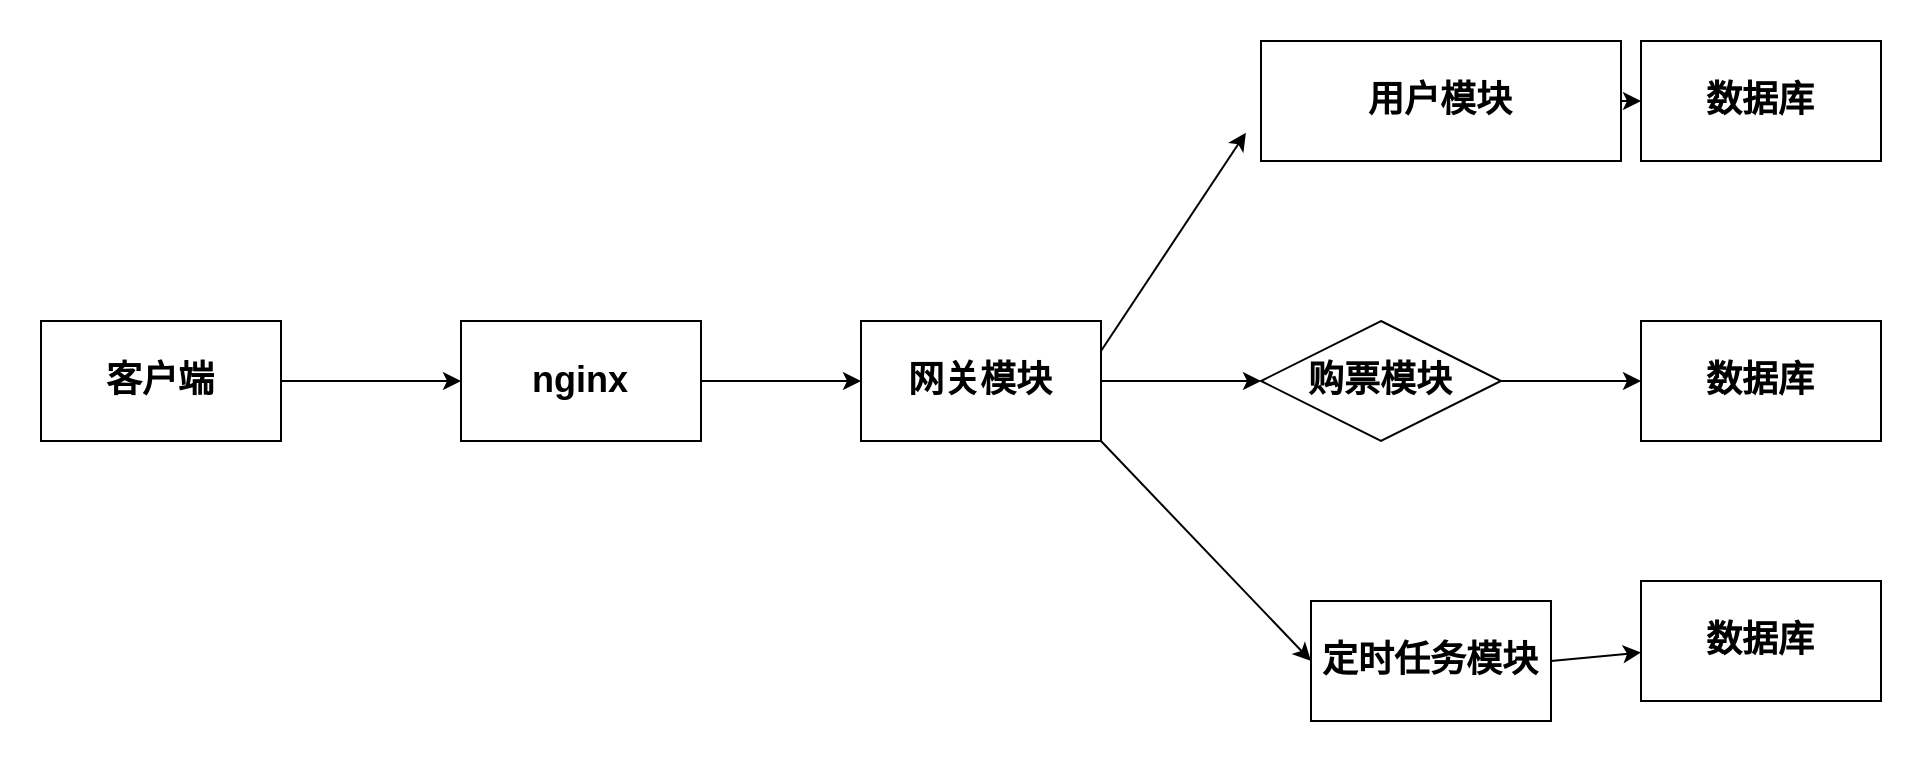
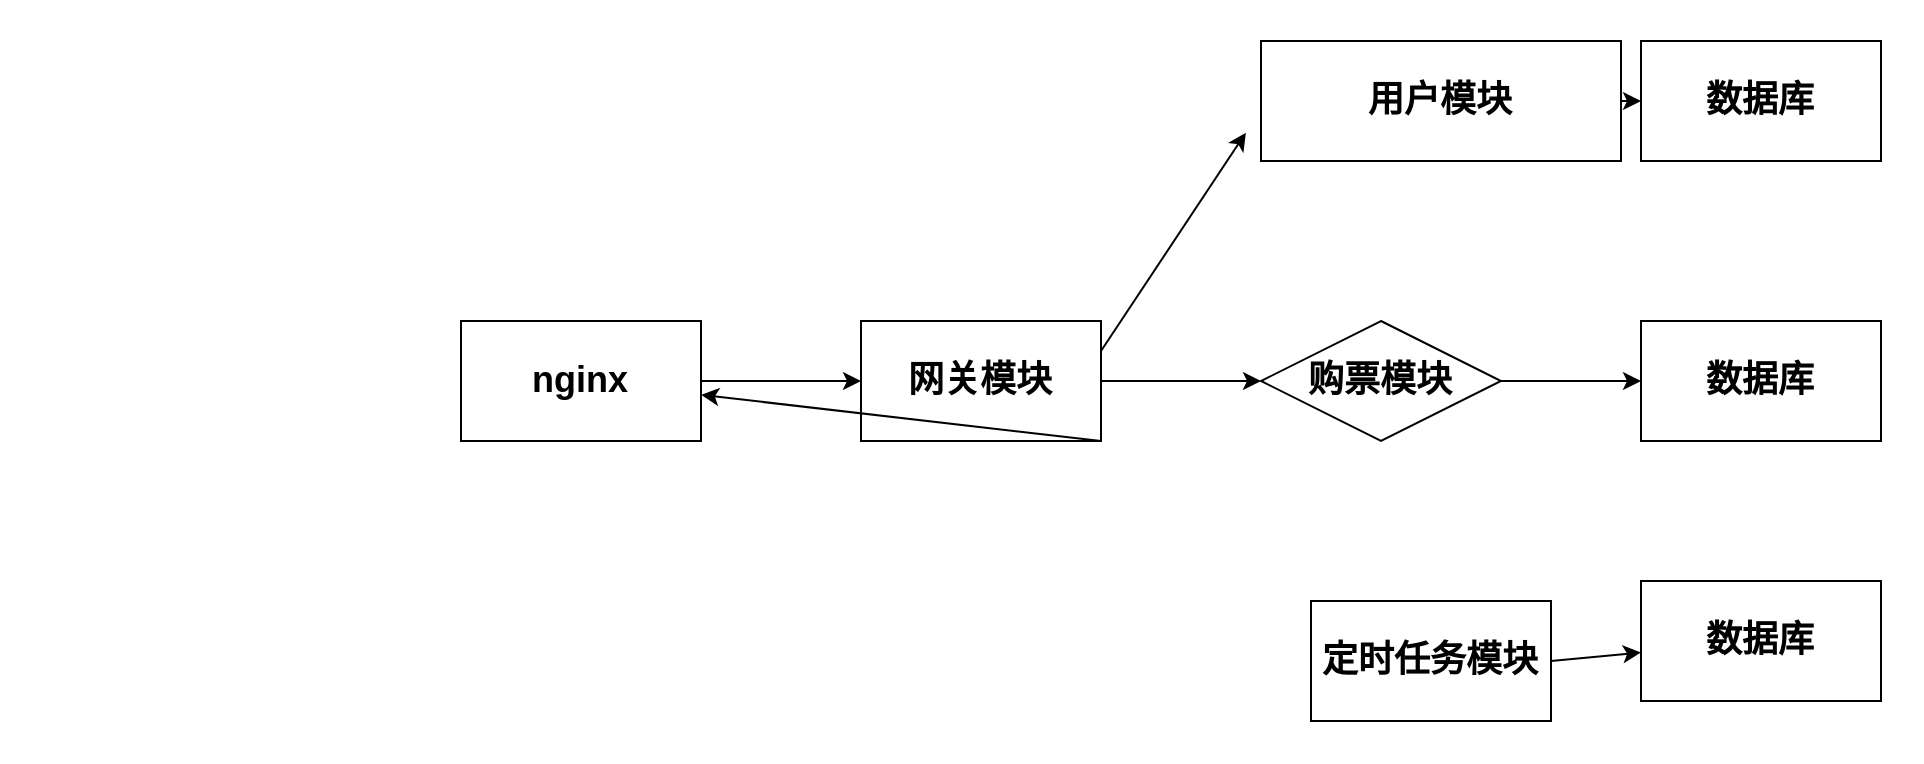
  <mxCell id="0" />
  <mxCell id="1" parent="0" />
- <mxCell id="2" value="&lt;h2&gt;客户端&lt;/h2&gt;" style="rounded=0;whiteSpace=wrap;html=1;" vertex="1" parent="1"><mxGeometry x="20" y="160" width="120" height="60" as="geometry" /></mxCell>
  <mxCell id="3" value="&lt;h2&gt;nginx&lt;/h2&gt;" style="rounded=0;whiteSpace=wrap;html=1;" vertex="1" parent="1"><mxGeometry x="230" y="160" width="120" height="60" as="geometry" /></mxCell>
- <mxCell id="4" value="" style="endArrow=classic;html=1;rounded=0;exitX=1;exitY=0.5;exitDx=0;exitDy=0;entryX=0;entryY=0.5;entryDx=0;entryDy=0;" edge="1" parent="1" source="2" target="3"><mxGeometry width="50" height="50" relative="1" as="geometry"><mxPoint x="510" y="260" as="sourcePoint" /><mxPoint x="560" y="210" as="targetPoint" /></mxGeometry></mxCell>
  <mxCell id="5" value="" style="endArrow=classic;html=1;rounded=0;" edge="1" parent="1" source="3"><mxGeometry width="50" height="50" relative="1" as="geometry"><mxPoint x="510" y="260" as="sourcePoint" /><mxPoint x="430" y="190" as="targetPoint" /></mxGeometry></mxCell>
  <mxCell id="6" value="&lt;h2&gt;网关模块&lt;/h2&gt;" style="rounded=0;whiteSpace=wrap;html=1;" vertex="1" parent="1"><mxGeometry x="430" y="160" width="120" height="60" as="geometry" /></mxCell>
  <mxCell id="7" value="&lt;h2&gt;用户模块&lt;/h2&gt;" style="rounded=0;whiteSpace=wrap;html=1;" vertex="1" parent="1"><mxGeometry x="630" y="20" width="180" height="60" as="geometry" /></mxCell>
  <mxCell id="8" value="&lt;h2&gt;购票模块&lt;/h2&gt;" style="rhombus;whiteSpace=wrap;html=1;" vertex="1" parent="1"><mxGeometry x="630" y="160" width="120" height="60" as="geometry" /></mxCell>
  <mxCell id="9" value="&lt;h2&gt;定时任务模块&lt;/h2&gt;" style="rounded=0;whiteSpace=wrap;html=1;" vertex="1" parent="1"><mxGeometry x="655" y="300" width="120" height="60" as="geometry" /></mxCell>
  <mxCell id="10" value="" style="endArrow=classic;html=1;rounded=0;exitX=1;exitY=0.25;exitDx=0;exitDy=0;entryX=-0.042;entryY=0.764;entryDx=0;entryDy=0;entryPerimeter=0;" edge="1" parent="1" source="6" target="7"><mxGeometry width="50" height="50" relative="1" as="geometry"><mxPoint x="620" y="230" as="sourcePoint" /><mxPoint x="670" y="180" as="targetPoint" /></mxGeometry></mxCell>
  <mxCell id="11" value="" style="endArrow=classic;html=1;rounded=0;exitX=1;exitY=0.5;exitDx=0;exitDy=0;entryX=0;entryY=0.5;entryDx=0;entryDy=0;" edge="1" parent="1" source="6" target="8"><mxGeometry width="50" height="50" relative="1" as="geometry"><mxPoint x="620" y="230" as="sourcePoint" /><mxPoint x="670" y="180" as="targetPoint" /></mxGeometry></mxCell>
- <mxCell id="12" value="" style="endArrow=classic;html=1;rounded=0;exitX=1;exitY=1;exitDx=0;exitDy=0;entryX=0;entryY=0.5;entryDx=0;entryDy=0;" edge="1" parent="1" source="6" target="9"><mxGeometry width="50" height="50" relative="1" as="geometry"><mxPoint x="620" y="230" as="sourcePoint" /><mxPoint x="670" y="180" as="targetPoint" /></mxGeometry></mxCell>
+ <mxCell id="12" value="" style="endArrow=classic;html=1;rounded=0;exitX=1;exitY=1;exitDx=0;exitDy=0;" edge="1" parent="1" source="6" target="3"><mxGeometry width="50" height="50" relative="1" as="geometry"><mxPoint x="620" y="230" as="sourcePoint" /><mxPoint x="670" y="180" as="targetPoint" /></mxGeometry></mxCell>
  <mxCell id="13" value="" style="endArrow=classic;html=1;rounded=0;exitX=1;exitY=0.5;exitDx=0;exitDy=0;" edge="1" parent="1" source="7" target="14"><mxGeometry width="50" height="50" relative="1" as="geometry"><mxPoint x="730" y="240" as="sourcePoint" /><mxPoint x="830" y="50" as="targetPoint" /></mxGeometry></mxCell>
  <mxCell id="14" value="&lt;h2&gt;数据库&lt;/h2&gt;" style="rounded=0;whiteSpace=wrap;html=1;" vertex="1" parent="1"><mxGeometry x="820" y="20" width="120" height="60" as="geometry" /></mxCell>
  <mxCell id="15" value="" style="endArrow=classic;html=1;rounded=0;exitX=1;exitY=0.5;exitDx=0;exitDy=0;" edge="1" parent="1" source="8" target="16"><mxGeometry width="50" height="50" relative="1" as="geometry"><mxPoint x="730" y="240" as="sourcePoint" /><mxPoint x="780" y="190" as="targetPoint" /></mxGeometry></mxCell>
  <mxCell id="16" value="&lt;h2&gt;数据库&lt;/h2&gt;" style="rounded=0;whiteSpace=wrap;html=1;" vertex="1" parent="1"><mxGeometry x="820" y="160" width="120" height="60" as="geometry" /></mxCell>
  <mxCell id="17" value="" style="endArrow=classic;html=1;rounded=0;exitX=1;exitY=0.5;exitDx=0;exitDy=0;" edge="1" parent="1" source="9" target="18"><mxGeometry width="50" height="50" relative="1" as="geometry"><mxPoint x="730" y="240" as="sourcePoint" /><mxPoint x="800" y="310" as="targetPoint" /></mxGeometry></mxCell>
  <mxCell id="18" value="&lt;h2&gt;数据库&lt;/h2&gt;" style="rounded=0;whiteSpace=wrap;html=1;" vertex="1" parent="1"><mxGeometry x="820" y="290" width="120" height="60" as="geometry" /></mxCell>
